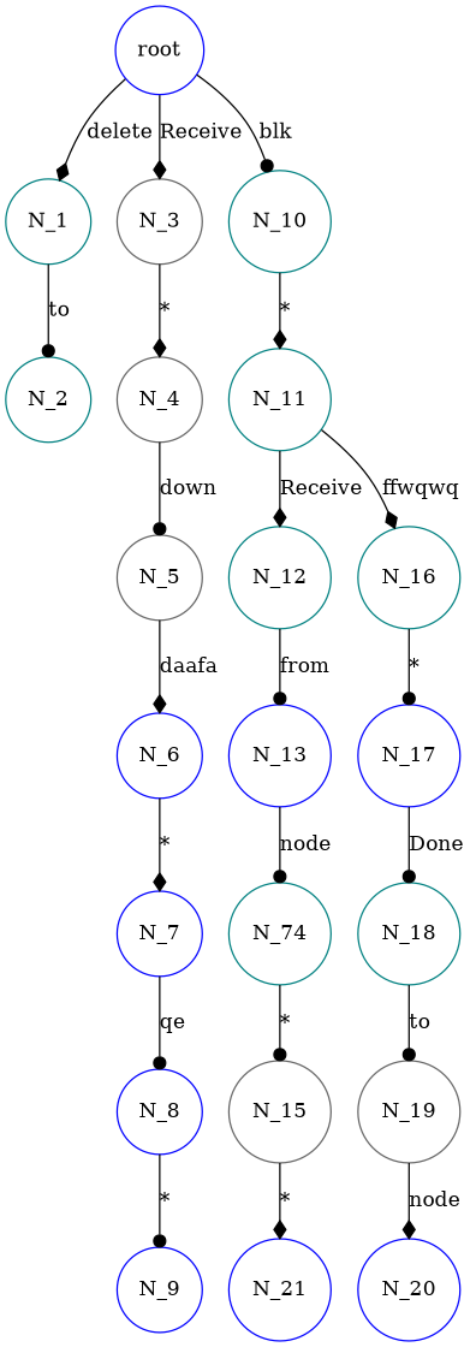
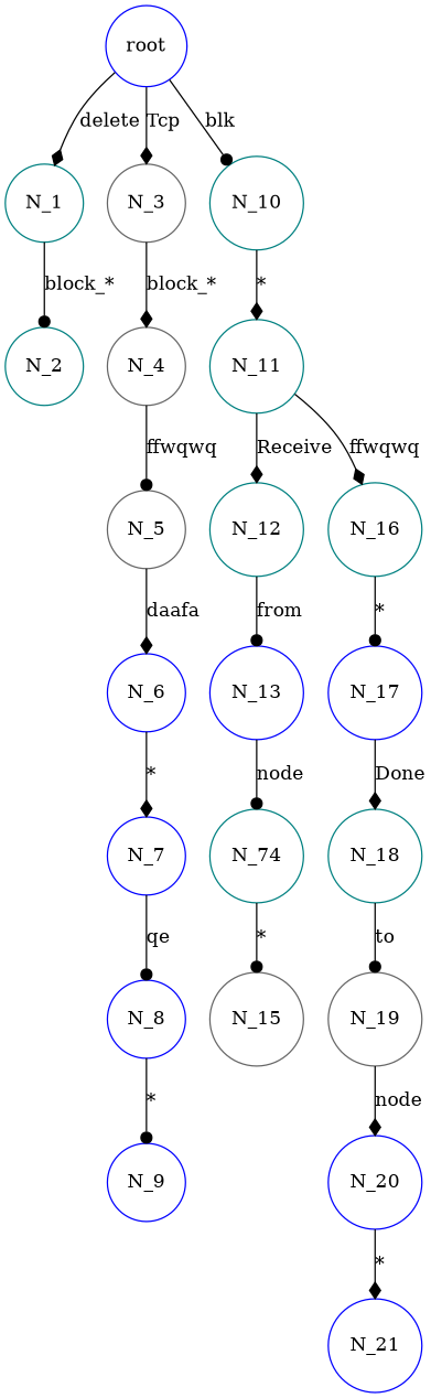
  strict digraph {
    node [color=blue shape=circle]
    edge [arrowhead=dot]
    n1 [label=root]
    N_1 [color=teal]
    N_3 [color=gray40]
    N_10 [color=teal]
    N_2 [color=teal]
    N_4 [color=gray40]
    N_11 [color=teal]
    N_5 [color=gray40]
    N_6
    N_7
    N_8
    N_9
    N_12 [color=teal]
    N_16 [color=teal]
    N_13
    N_17
    n17 [color=teal label=N_74]
    N_15 [color=gray40]
    N_18 [color=teal]
    N_19 [color=gray40]
    N_20
    N_21
    n1 -> N_1 [arrowhead=diamond label=delete]
-   n1 -> N_3 [arrowhead=diamond label=Receive]
+   n1 -> N_3 [arrowhead=diamond label=Tcp]
    n1 -> N_10 [label=blk]
-   N_1 -> N_2 [label=to]
-   N_3 -> N_4 [arrowhead=diamond label="*"]
+   N_1 -> N_2 [label="block_*"]
+   N_3 -> N_4 [arrowhead=diamond label="block_*"]
    N_10 -> N_11 [arrowhead=diamond label="*"]
-   N_4 -> N_5 [label=down]
+   N_4 -> N_5 [label=ffwqwq]
    N_11 -> N_12 [arrowhead=diamond label=Receive]
    N_11 -> N_16 [arrowhead=diamond label=ffwqwq]
    N_5 -> N_6 [arrowhead=diamond label=daafa]
    N_6 -> N_7 [arrowhead=diamond label="*"]
    N_7 -> N_8 [label=qe]
    N_8 -> N_9 [label="*"]
    N_12 -> N_13 [label=from]
    N_16 -> N_17 [label="*"]
    N_13 -> n17 [label="node"]
-   N_17 -> N_18 [label=Done]
+   N_17 -> N_18 [arrowhead=diamond label=Done]
    n17 -> N_15 [label="*"]
    N_18 -> N_19 [label=to]
    N_19 -> N_20 [arrowhead=diamond label="node"]
-   N_15 -> N_21 [arrowhead=diamond label="*"]
+   N_20 -> N_21 [arrowhead=diamond label="*"]
  }
